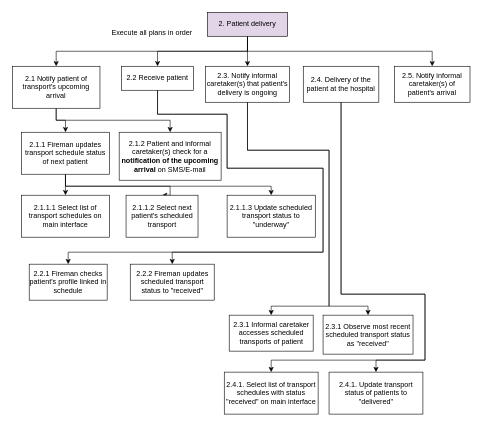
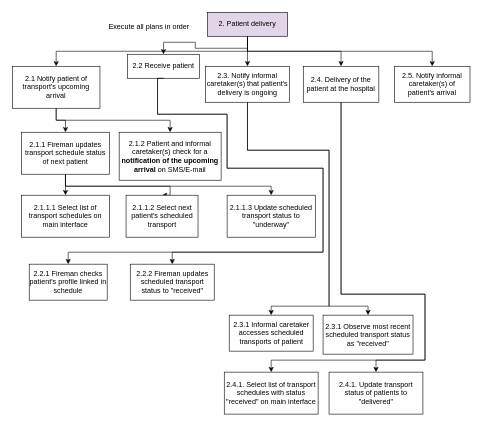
  <mxCell id="0" />
  <mxCell id="1" parent="0" />
  <mxCell id="2" style="edgeStyle=orthogonalEdgeStyle;rounded=0;orthogonalLoop=1;jettySize=auto;html=1;exitX=0.5;exitY=1;exitDx=0;exitDy=0;entryX=0.5;entryY=0;entryDx=0;entryDy=0;" edge="1" parent="1" source="7" target="10"><mxGeometry relative="1" as="geometry" /></mxCell>
  <mxCell id="3" style="edgeStyle=orthogonalEdgeStyle;rounded=0;orthogonalLoop=1;jettySize=auto;html=1;exitX=0.5;exitY=1;exitDx=0;exitDy=0;entryX=0.5;entryY=0;entryDx=0;entryDy=0;" edge="1" parent="1" source="7" target="12"><mxGeometry relative="1" as="geometry" /></mxCell>
  <mxCell id="4" style="edgeStyle=orthogonalEdgeStyle;rounded=0;orthogonalLoop=1;jettySize=auto;html=1;exitX=0.5;exitY=1;exitDx=0;exitDy=0;entryX=0.5;entryY=0;entryDx=0;entryDy=0;" edge="1" parent="1" source="7" target="14"><mxGeometry relative="1" as="geometry" /></mxCell>
+ <mxCell id="5" style="edgeStyle=orthogonalEdgeStyle;rounded=0;orthogonalLoop=1;jettySize=auto;html=1;exitX=0.5;exitY=1;exitDx=0;exitDy=0;entryX=0.5;entryY=0;entryDx=0;entryDy=0;" edge="1" parent="1" source="7" target="16"><mxGeometry relative="1" as="geometry" /></mxCell>
  <mxCell id="6" style="edgeStyle=orthogonalEdgeStyle;rounded=0;orthogonalLoop=1;jettySize=auto;html=1;exitX=0.5;exitY=1;exitDx=0;exitDy=0;entryX=0.5;entryY=0;entryDx=0;entryDy=0;" edge="1" parent="1" source="7" target="18"><mxGeometry relative="1" as="geometry" /></mxCell>
  <mxCell id="7" value="2. Patient delivery " style="rounded=0;whiteSpace=wrap;html=1;fillColor=#e1d5e7;" vertex="1" parent="1"><mxGeometry x="345" y="20" width="134" height="40" as="geometry" /></mxCell>
  <mxCell id="8" style="edgeStyle=orthogonalEdgeStyle;rounded=0;orthogonalLoop=1;jettySize=auto;html=1;exitX=0.5;exitY=1;exitDx=0;exitDy=0;entryX=0.5;entryY=0;entryDx=0;entryDy=0;" edge="1" parent="1" source="10" target="22"><mxGeometry relative="1" as="geometry" /></mxCell>
  <mxCell id="9" style="edgeStyle=orthogonalEdgeStyle;rounded=0;orthogonalLoop=1;jettySize=auto;html=1;exitX=0.5;exitY=1;exitDx=0;exitDy=0;entryX=0.5;entryY=0;entryDx=0;entryDy=0;" edge="1" parent="1" source="10" target="23"><mxGeometry relative="1" as="geometry" /></mxCell>
  <mxCell id="10" value="2.1 Notify patient of transport's upcoming arrival" style="rounded=0;whiteSpace=wrap;html=1;" vertex="1" parent="1"><mxGeometry x="20" y="110" width="146" height="70" as="geometry" /></mxCell>
  <mxCell id="11" style="edgeStyle=orthogonalEdgeStyle;rounded=0;orthogonalLoop=1;jettySize=auto;html=1;exitX=0.5;exitY=1;exitDx=0;exitDy=0;entryX=0.5;entryY=0;entryDx=0;entryDy=0;" edge="1" parent="1" source="12" target="27"><mxGeometry relative="1" as="geometry"><Array as="points"><mxPoint x="262" y="190" /><mxPoint x="378" y="190" /><mxPoint x="378" y="280" /><mxPoint x="538" y="280" /><mxPoint x="538" y="420" /><mxPoint x="113" y="420" /></Array></mxGeometry></mxCell>
- <mxCell id="12" value="2.2 Receive patient" style="rounded=0;whiteSpace=wrap;html=1;" vertex="1" parent="1"><mxGeometry x="202" y="110" width="120" height="40" as="geometry" /></mxCell>
+ <mxCell id="12" value="2.2 Receive patient" style="rounded=0;whiteSpace=wrap;html=1;" vertex="1" parent="1"><mxGeometry x="212" y="90" width="120" height="40" as="geometry" /></mxCell>
  <mxCell id="13" style="edgeStyle=orthogonalEdgeStyle;rounded=0;orthogonalLoop=1;jettySize=auto;html=1;exitX=0.5;exitY=1;exitDx=0;exitDy=0;entryX=0.5;entryY=0;entryDx=0;entryDy=0;" edge="1" parent="1" source="14" target="30"><mxGeometry relative="1" as="geometry"><Array as="points"><mxPoint x="412" y="250" /><mxPoint x="548" y="250" /><mxPoint x="548" y="510" /><mxPoint x="452" y="510" /></Array></mxGeometry></mxCell>
  <mxCell id="14" value="&lt;div&gt;2.3. Notify informal caretaker(s) that patient's delivery is ongoing&lt;br&gt;&lt;/div&gt;" style="rounded=0;whiteSpace=wrap;html=1;" vertex="1" parent="1"><mxGeometry x="342" y="110" width="140" height="60" as="geometry" /></mxCell>
  <mxCell id="15" style="edgeStyle=orthogonalEdgeStyle;rounded=0;orthogonalLoop=1;jettySize=auto;html=1;exitX=0.5;exitY=1;exitDx=0;exitDy=0;entryX=0.5;entryY=0;entryDx=0;entryDy=0;" edge="1" parent="1" source="16" target="33"><mxGeometry relative="1" as="geometry"><Array as="points"><mxPoint x="568" y="490" /><mxPoint x="708" y="490" /><mxPoint x="708" y="600" /><mxPoint x="452" y="600" /></Array></mxGeometry></mxCell>
  <mxCell id="16" value="2.4. Delivery of the patient at the hospital " style="rounded=0;whiteSpace=wrap;html=1;" vertex="1" parent="1"><mxGeometry x="505" y="110" width="126" height="60" as="geometry" /></mxCell>
- <mxCell id="17" value="Execute all plans in order" style="text;html=1;strokeColor=none;fillColor=none;align=center;verticalAlign=middle;whiteSpace=wrap;rounded=0;" vertex="1" parent="1"><mxGeometry x="178" y="40" width="150" height="30" as="geometry" /></mxCell>
+ <mxCell id="17" value="Execute all plans in order" style="text;html=1;strokeColor=none;fillColor=none;align=center;verticalAlign=middle;whiteSpace=wrap;rounded=0;" vertex="1" parent="1"><mxGeometry x="173" y="30" width="150" height="30" as="geometry" /></mxCell>
  <mxCell id="18" value="2.5. Notify informal caretaker(s) of patient's arrival " style="rounded=0;whiteSpace=wrap;html=1;" vertex="1" parent="1"><mxGeometry x="657" y="110" width="126" height="60" as="geometry" /></mxCell>
  <mxCell id="19" style="edgeStyle=orthogonalEdgeStyle;rounded=0;orthogonalLoop=1;jettySize=auto;html=1;exitX=0.5;exitY=1;exitDx=0;exitDy=0;entryX=0.5;entryY=0;entryDx=0;entryDy=0;" edge="1" parent="1" source="22" target="24"><mxGeometry relative="1" as="geometry" /></mxCell>
  <mxCell id="20" style="edgeStyle=orthogonalEdgeStyle;rounded=0;orthogonalLoop=1;jettySize=auto;html=1;exitX=0.5;exitY=1;exitDx=0;exitDy=0;entryX=0.5;entryY=0;entryDx=0;entryDy=0;" edge="1" parent="1" source="22" target="25"><mxGeometry relative="1" as="geometry"><Array as="points"><mxPoint x="109" y="310" /><mxPoint x="283" y="310" /></Array></mxGeometry></mxCell>
  <mxCell id="21" style="edgeStyle=orthogonalEdgeStyle;rounded=0;orthogonalLoop=1;jettySize=auto;html=1;exitX=0.5;exitY=1;exitDx=0;exitDy=0;entryX=0.5;entryY=0;entryDx=0;entryDy=0;" edge="1" parent="1" source="22" target="26"><mxGeometry relative="1" as="geometry"><Array as="points"><mxPoint x="109" y="310" /><mxPoint x="452" y="310" /></Array></mxGeometry></mxCell>
  <mxCell id="22" value="2.1.1 Fireman updates transport schedule status of next patient" style="rounded=0;whiteSpace=wrap;html=1;" vertex="1" parent="1"><mxGeometry x="35" y="220" width="147" height="70" as="geometry" /></mxCell>
  <mxCell id="23" value="2.1.2 Patient and informal caretaker(s) check for a &lt;b&gt;notification of the upcoming arrival&lt;/b&gt; on SMS/E-mail" style="rounded=0;whiteSpace=wrap;html=1;" vertex="1" parent="1"><mxGeometry x="198" y="220" width="170" height="80" as="geometry" /></mxCell>
  <mxCell id="24" value="2.1.1.1 Select list of transport schedules on main interface" style="rounded=0;whiteSpace=wrap;html=1;" vertex="1" parent="1"><mxGeometry x="35" y="325" width="147" height="70" as="geometry" /></mxCell>
  <mxCell id="25" value="2.1.1.2 Select next patient's scheduled transport" style="rounded=0;whiteSpace=wrap;html=1;" vertex="1" parent="1"><mxGeometry x="209.5" y="325" width="120" height="70" as="geometry" /></mxCell>
  <mxCell id="26" value="2.1.1.3 Update scheduled transport status to &quot;underway&quot;" style="rounded=0;whiteSpace=wrap;html=1;" vertex="1" parent="1"><mxGeometry x="378" y="325" width="147" height="70" as="geometry" /></mxCell>
  <mxCell id="27" value="2.2.1 Fireman checks patient's profile linked in schedule" style="rounded=0;whiteSpace=wrap;html=1;" vertex="1" parent="1"><mxGeometry x="48" y="440" width="130" height="60" as="geometry" /></mxCell>
  <mxCell id="28" value="2.2.2 Fireman updates scheduled transport status to &quot;received&quot;" style="rounded=0;whiteSpace=wrap;html=1;" vertex="1" parent="1"><mxGeometry x="216.5" y="440" width="140" height="60" as="geometry" /></mxCell>
  <mxCell id="29" style="edgeStyle=orthogonalEdgeStyle;rounded=0;orthogonalLoop=1;jettySize=auto;html=1;exitX=0.5;exitY=1;exitDx=0;exitDy=0;entryX=0.5;entryY=0;entryDx=0;entryDy=0;" edge="1" parent="1" source="12" target="28"><mxGeometry relative="1" as="geometry"><mxPoint x="272" y="160" as="sourcePoint" /><mxPoint x="123" y="450" as="targetPoint" /><Array as="points"><mxPoint x="262" y="190" /><mxPoint x="378" y="190" /><mxPoint x="378" y="280" /><mxPoint x="538" y="280" /><mxPoint x="538" y="420" /><mxPoint x="287" y="420" /></Array></mxGeometry></mxCell>
  <mxCell id="30" value="&lt;div&gt;2.3.1 Informal caretaker accesses scheduled transports of patient&lt;br&gt;&lt;/div&gt;" style="rounded=0;whiteSpace=wrap;html=1;" vertex="1" parent="1"><mxGeometry x="381.5" y="525" width="140" height="60" as="geometry" /></mxCell>
  <mxCell id="31" value="&lt;div&gt;2.3.1 Observe most recent scheduled transport status as &quot;received&quot;&lt;br&gt;&lt;/div&gt;" style="rounded=0;whiteSpace=wrap;html=1;" vertex="1" parent="1"><mxGeometry x="538" y="525" width="150" height="65" as="geometry" /></mxCell>
  <mxCell id="32" style="edgeStyle=orthogonalEdgeStyle;rounded=0;orthogonalLoop=1;jettySize=auto;html=1;exitX=0.5;exitY=1;exitDx=0;exitDy=0;entryX=0.5;entryY=0;entryDx=0;entryDy=0;" edge="1" parent="1" source="14" target="31"><mxGeometry relative="1" as="geometry"><mxPoint x="422" y="180" as="sourcePoint" /><mxPoint x="462" y="535" as="targetPoint" /><Array as="points"><mxPoint x="412" y="250" /><mxPoint x="548" y="250" /><mxPoint x="548" y="510" /><mxPoint x="613" y="510" /></Array></mxGeometry></mxCell>
  <mxCell id="33" value="2.4.1. Select list of transport schedules with status &quot;received&quot; on main interface" style="rounded=0;whiteSpace=wrap;html=1;" vertex="1" parent="1"><mxGeometry x="373.25" y="620" width="156.5" height="70" as="geometry" /></mxCell>
  <mxCell id="34" value="2.4.1. Update transport status of patients to &quot;delivered&quot;" style="rounded=0;whiteSpace=wrap;html=1;" vertex="1" parent="1"><mxGeometry x="548" y="620" width="156.5" height="70" as="geometry" /></mxCell>
  <mxCell id="35" style="edgeStyle=orthogonalEdgeStyle;rounded=0;orthogonalLoop=1;jettySize=auto;html=1;exitX=0.5;exitY=1;exitDx=0;exitDy=0;entryX=0.5;entryY=0;entryDx=0;entryDy=0;" edge="1" parent="1" target="34"><mxGeometry relative="1" as="geometry"><mxPoint x="568" y="170" as="sourcePoint" /><mxPoint x="748" y="590" as="targetPoint" /><Array as="points"><mxPoint x="568" y="490" /><mxPoint x="708" y="490" /><mxPoint x="708" y="600" /><mxPoint x="626" y="600" /></Array></mxGeometry></mxCell>
